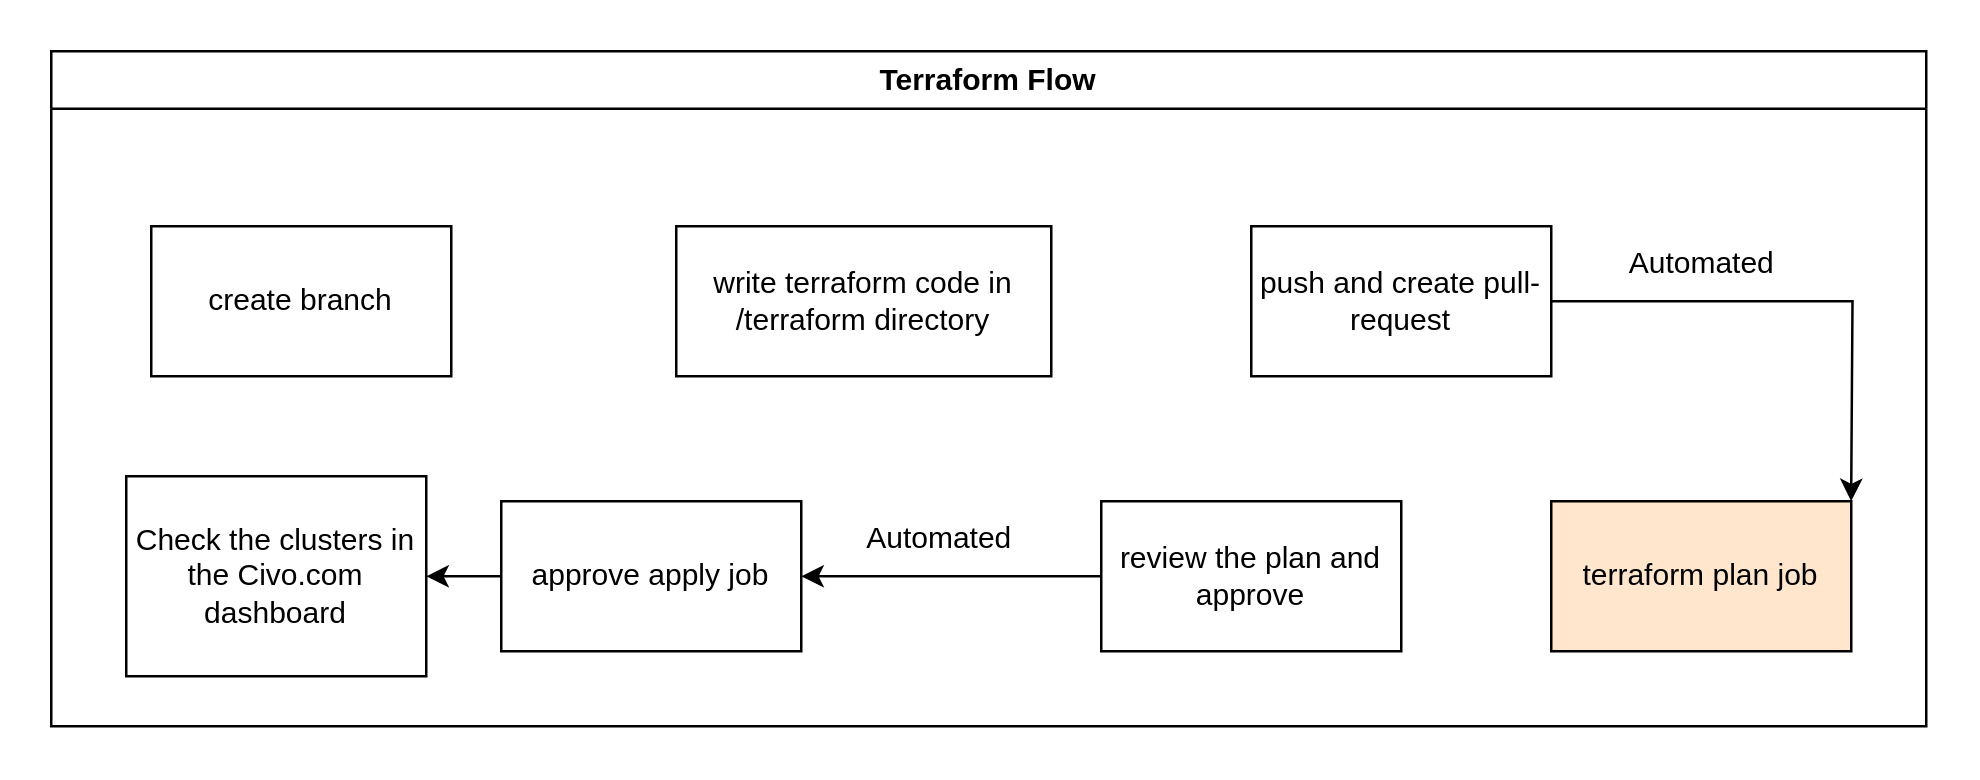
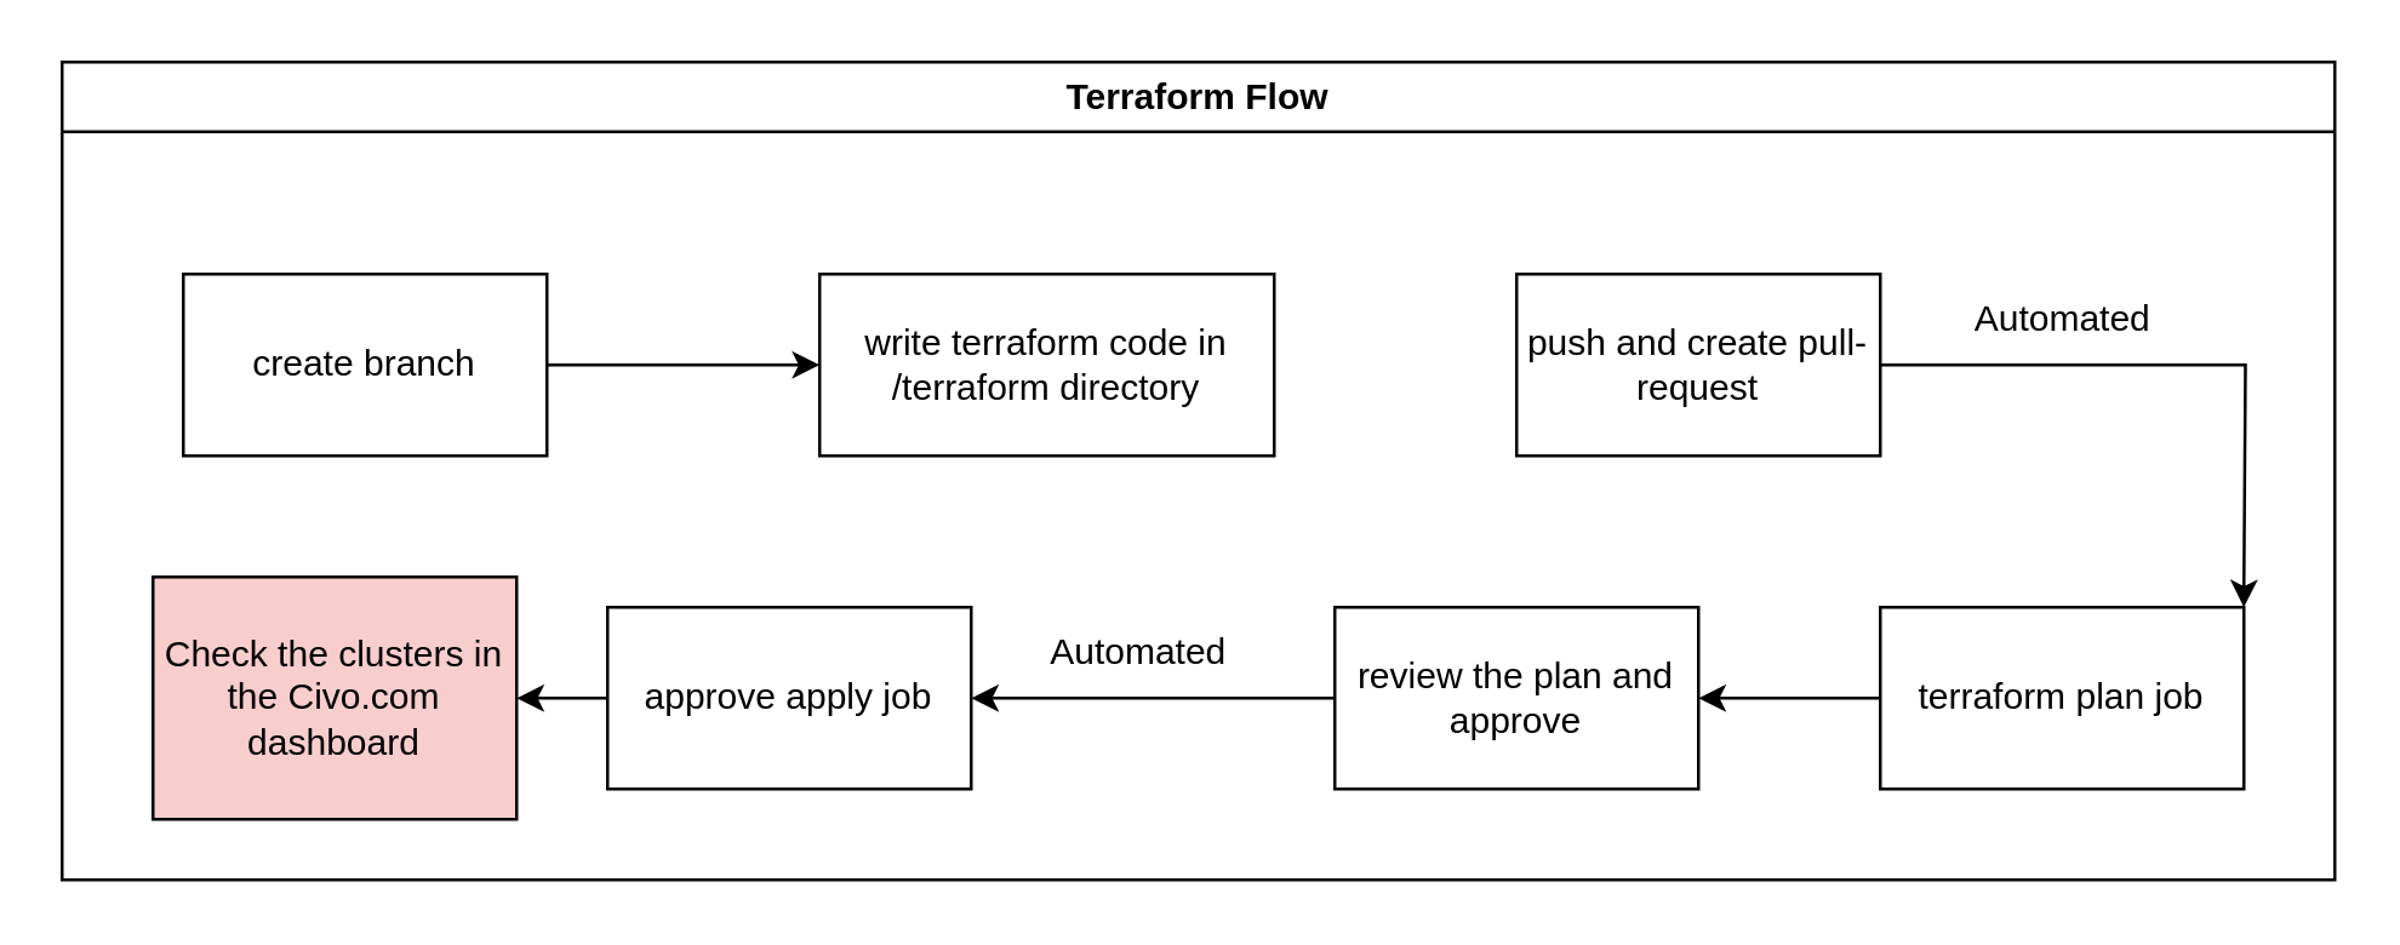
  <mxCell id="0" />
  <mxCell id="1" parent="0" />
  <mxCell id="2" value="&lt;div&gt;Terraform Flow&lt;br&gt;&lt;/div&gt;" style="swimlane;whiteSpace=wrap;html=1;" vertex="1" parent="1"><mxGeometry x="20" y="20" width="750" height="270" as="geometry"><mxRectangle x="70" y="220" width="130" height="30" as="alternateBounds" /></mxGeometry></mxCell>
  <mxCell id="3" value="write terraform code in /terraform directory" style="rounded=0;whiteSpace=wrap;html=1;" vertex="1" parent="2"><mxGeometry x="250" y="70" width="150" height="60" as="geometry" /></mxCell>
  <mxCell id="4" style="edgeStyle=orthogonalEdgeStyle;rounded=0;orthogonalLoop=1;jettySize=auto;html=1;exitX=1;exitY=0.5;exitDx=0;exitDy=0;entryX=0.658;entryY=-0.033;entryDx=0;entryDy=0;entryPerimeter=0;" edge="1" parent="2" source="5"><mxGeometry relative="1" as="geometry"><mxPoint x="641" y="101.98" as="sourcePoint" /><mxPoint x="719.96" y="180.0" as="targetPoint" /></mxGeometry></mxCell>
  <mxCell id="5" value="push and create pull-request" style="rounded=0;whiteSpace=wrap;html=1;" vertex="1" parent="2"><mxGeometry x="480" y="70" width="120" height="60" as="geometry" /></mxCell>
+ <mxCell id="6" style="edgeStyle=orthogonalEdgeStyle;rounded=0;orthogonalLoop=1;jettySize=auto;html=1;entryX=0;entryY=0.5;entryDx=0;entryDy=0;" edge="1" parent="2" source="7" target="3"><mxGeometry relative="1" as="geometry" /></mxCell>
  <mxCell id="7" value="create branch" style="whiteSpace=wrap;html=1;" vertex="1" parent="2"><mxGeometry x="40" y="70" width="120" height="60" as="geometry" /></mxCell>
- <mxCell id="9" value="terraform plan job" style="whiteSpace=wrap;html=1;fillColor=#ffe6cc;" vertex="1" parent="2"><mxGeometry x="600" y="180" width="120" height="60" as="geometry" /></mxCell>
+ <mxCell id="8" style="edgeStyle=orthogonalEdgeStyle;rounded=0;orthogonalLoop=1;jettySize=auto;html=1;exitX=0;exitY=0.5;exitDx=0;exitDy=0;entryX=1;entryY=0.5;entryDx=0;entryDy=0;" edge="1" parent="2" source="9" target="12"><mxGeometry relative="1" as="geometry"><mxPoint x="570" y="210" as="targetPoint" /></mxGeometry></mxCell>
+ <mxCell id="9" value="terraform plan job" style="whiteSpace=wrap;html=1;" vertex="1" parent="2"><mxGeometry x="600" y="180" width="120" height="60" as="geometry" /></mxCell>
  <mxCell id="10" value="Automated" style="text;html=1;align=center;verticalAlign=middle;resizable=0;points=[];autosize=1;strokeColor=none;fillColor=none;rotation=0;" vertex="1" parent="2"><mxGeometry x="620" y="70" width="80" height="30" as="geometry" /></mxCell>
  <mxCell id="11" style="edgeStyle=orthogonalEdgeStyle;rounded=0;orthogonalLoop=1;jettySize=auto;html=1;exitX=0;exitY=0.5;exitDx=0;exitDy=0;entryX=1;entryY=0.5;entryDx=0;entryDy=0;" edge="1" parent="2" source="12" target="14"><mxGeometry relative="1" as="geometry" /></mxCell>
  <mxCell id="12" value="review the plan and approve" style="whiteSpace=wrap;html=1;" vertex="1" parent="2"><mxGeometry x="420" y="180" width="120" height="60" as="geometry" /></mxCell>
  <mxCell id="13" style="edgeStyle=orthogonalEdgeStyle;rounded=0;orthogonalLoop=1;jettySize=auto;html=1;exitX=0;exitY=0.5;exitDx=0;exitDy=0;entryX=1;entryY=0.5;entryDx=0;entryDy=0;" edge="1" parent="2" source="14" target="16"><mxGeometry relative="1" as="geometry" /></mxCell>
  <mxCell id="14" value="approve apply job" style="whiteSpace=wrap;html=1;" vertex="1" parent="2"><mxGeometry x="180" y="180" width="120" height="60" as="geometry" /></mxCell>
  <mxCell id="15" value="Automated" style="text;html=1;align=center;verticalAlign=middle;resizable=0;points=[];autosize=1;strokeColor=none;fillColor=none;rotation=0;" vertex="1" parent="2"><mxGeometry x="315" y="180" width="80" height="30" as="geometry" /></mxCell>
- <mxCell id="16" value="Check the clusters in the Civo.com dashboard" style="whiteSpace=wrap;html=1;" vertex="1" parent="2"><mxGeometry x="30" y="170" width="120" height="80" as="geometry" /></mxCell>
+ <mxCell id="16" value="Check the clusters in the Civo.com dashboard" style="whiteSpace=wrap;html=1;fillColor=#f8cecc;" vertex="1" parent="2"><mxGeometry x="30" y="170" width="120" height="80" as="geometry" /></mxCell>
